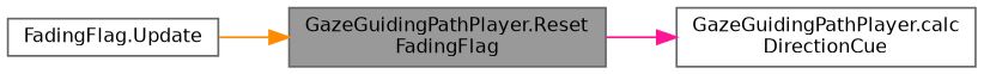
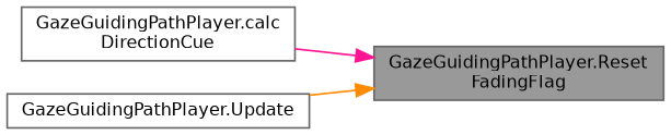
  digraph {
    rankdir=RL
    node [color=grey40 fillcolor=white fontname=Helvetica fontsize=10 shape=box style=filled]
    edge [dir=back fontname=Helvetica fontsize=10 labelfontname=Helvetica labelfontsize=10 style=solid]
    n1 [color=gray40 fillcolor=grey60 fontcolor=black height=0.2 label="GazeGuidingPathPlayer.Reset\lFadingFlag" width=0.4]
    n2 [height=0.2 label="GazeGuidingPathPlayer.calc\lDirectionCue" width=0.4]
-   n3 [height=0.2 label="FadingFlag.Update" width=0.4]
-   n2 -> n1 [color=deeppink]
+   n3 [height=0.2 label="GazeGuidingPathPlayer.Update" width=0.4]
+   n1 -> n2 [color=deeppink]
    n1 -> n3 [color=darkorange]
  }
